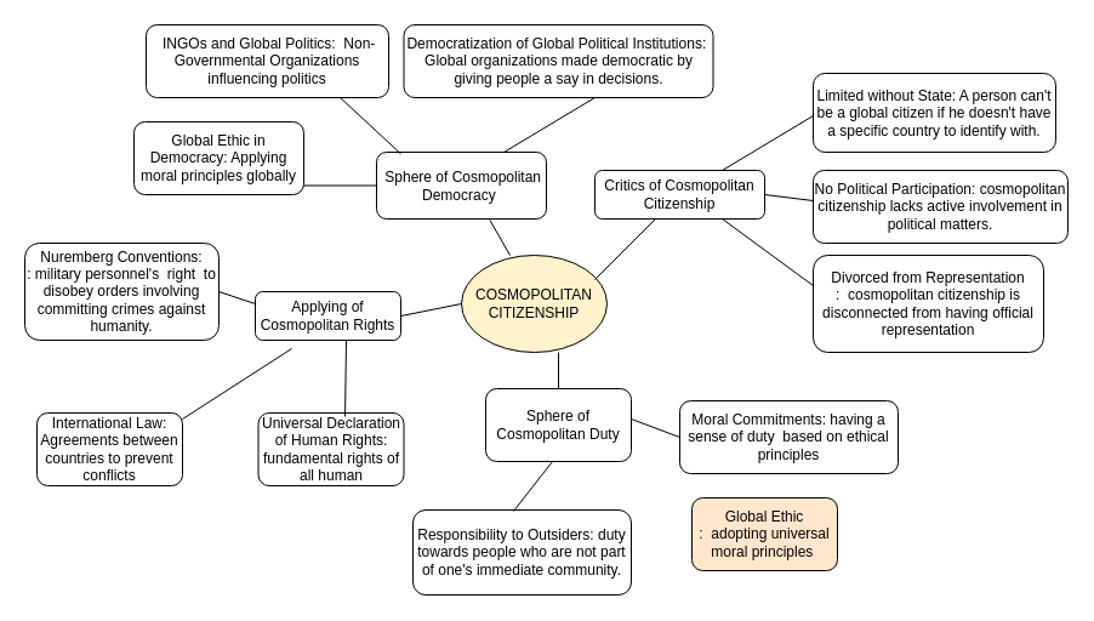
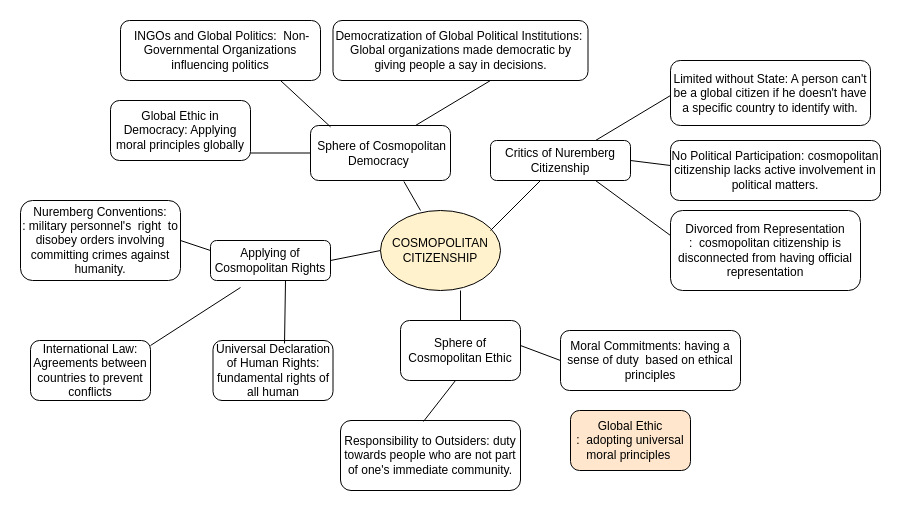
  <mxCell id="0" />
  <mxCell id="1" parent="0" />
  <mxCell id="2" value="COSMOPOLITAN CITIZENSHIP " style="ellipse;whiteSpace=wrap;html=1;fillColor=#fff2cc;" vertex="1" parent="1"><mxGeometry x="380" y="210" width="120" height="80" as="geometry" /></mxCell>
- <mxCell id="3" value="&lt;div&gt;&amp;nbsp;Critics of Cosmopolitan&amp;nbsp;&lt;/div&gt;Citizenship" style="rounded=1;whiteSpace=wrap;html=1;" vertex="1" parent="1"><mxGeometry x="490" y="140" width="140" height="40" as="geometry" /></mxCell>
- <mxCell id="4" value="Sphere of Cosmopolitan Duty" style="rounded=1;whiteSpace=wrap;html=1;" vertex="1" parent="1"><mxGeometry x="400" y="320" width="120" height="60" as="geometry" /></mxCell>
+ <mxCell id="3" value="&lt;div&gt;&amp;nbsp;Critics of Nuremberg&amp;nbsp;&lt;/div&gt;Citizenship" style="rounded=1;whiteSpace=wrap;html=1;" vertex="1" parent="1"><mxGeometry x="490" y="140" width="140" height="40" as="geometry" /></mxCell>
+ <mxCell id="4" value="Sphere of Cosmopolitan Ethic" style="rounded=1;whiteSpace=wrap;html=1;" vertex="1" parent="1"><mxGeometry x="400" y="320" width="120" height="60" as="geometry" /></mxCell>
  <mxCell id="5" value="Divorced from Representation :&amp;nbsp;&amp;nbsp;cosmopolitan citizenship is disconnected from having official representation" style="rounded=1;whiteSpace=wrap;html=1;" vertex="1" parent="1"><mxGeometry x="670" y="210" width="190" height="80" as="geometry" /></mxCell>
  <mxCell id="6" value="No Political Participation:&amp;nbsp;cosmopolitan citizenship lacks active involvement in political matters." style="rounded=1;whiteSpace=wrap;html=1;" vertex="1" parent="1"><mxGeometry x="670" y="140" width="210" height="60" as="geometry" /></mxCell>
  <mxCell id="7" value="Limited without State: A person can't be a global citizen if he doesn't have a specific country to identify with." style="rounded=1;whiteSpace=wrap;html=1;" vertex="1" parent="1"><mxGeometry x="670" y="60" width="200" height="65" as="geometry" /></mxCell>
  <mxCell id="8" value="Applying of Cosmopolitan Rights" style="rounded=1;whiteSpace=wrap;html=1;" vertex="1" parent="1"><mxGeometry x="210" y="240" width="120" height="40" as="geometry" /></mxCell>
  <mxCell id="9" value="Responsibility to Outsiders:&amp;nbsp;duty towards people who are not part of one's immediate community." style="rounded=1;whiteSpace=wrap;html=1;" vertex="1" parent="1"><mxGeometry x="340" y="420" width="180" height="70" as="geometry" /></mxCell>
  <mxCell id="10" value="Global Ethic :&amp;nbsp;&amp;nbsp;adopting universal moral principles&amp;nbsp;" style="rounded=1;whiteSpace=wrap;html=1;fillColor=#ffe6cc;" vertex="1" parent="1"><mxGeometry x="570" y="410" width="120" height="60" as="geometry" /></mxCell>
  <mxCell id="11" value="Moral Commitments:&amp;nbsp;having a sense of duty&amp;nbsp; based on ethical principles" style="rounded=1;whiteSpace=wrap;html=1;" vertex="1" parent="1"><mxGeometry x="560" y="330" width="180" height="60" as="geometry" /></mxCell>
  <mxCell id="12" value="International Law: Agreements between countries to prevent conflicts" style="rounded=1;whiteSpace=wrap;html=1;" vertex="1" parent="1"><mxGeometry x="30" y="340" width="120" height="60" as="geometry" /></mxCell>
  <mxCell id="13" value="&lt;div&gt;Universal Declaration of&lt;span style=&quot;background-color: initial;&quot;&gt;&amp;nbsp;Human Rights: fundamental rights of all human&lt;/span&gt;&lt;/div&gt;" style="rounded=1;whiteSpace=wrap;html=1;" vertex="1" parent="1"><mxGeometry x="212.5" y="340" width="120" height="60" as="geometry" /></mxCell>
  <mxCell id="14" value="Nuremberg Conventions: :&amp;nbsp;military personnel's&amp;nbsp; right&amp;nbsp; to disobey orders involving committing crimes against humanity." style="rounded=1;whiteSpace=wrap;html=1;" vertex="1" parent="1"><mxGeometry y="200" width="160" height="80" as="geometry" x="20" /></mxCell>
  <mxCell id="15" value="&amp;nbsp;Sphere of Cosmopolitan Democracy&amp;nbsp;" style="rounded=1;whiteSpace=wrap;html=1;" vertex="1" parent="1"><mxGeometry x="310" y="125" width="140" height="55" as="geometry" /></mxCell>
  <mxCell id="16" value="&lt;div&gt;Democratization of Global Political&lt;span style=&quot;background-color: initial;&quot;&gt;&amp;nbsp;Institutions:&amp;nbsp;&lt;/span&gt;&lt;/div&gt;Global organizations made democratic by giving people a say in decisions." style="rounded=1;whiteSpace=wrap;html=1;" vertex="1" parent="1"><mxGeometry x="332.5" y="20" width="255" height="60" as="geometry" /></mxCell>
  <mxCell id="17" value="&amp;nbsp;INGOs and Global Politics:&amp;nbsp;&amp;nbsp;Non-Governmental Organizations influencing politics" style="rounded=1;whiteSpace=wrap;html=1;" vertex="1" parent="1"><mxGeometry x="120" y="20" width="200" height="60" as="geometry" /></mxCell>
  <mxCell id="18" value="Global Ethic in Democracy: Applying moral principles globally" style="rounded=1;whiteSpace=wrap;html=1;" vertex="1" parent="1"><mxGeometry x="110" y="100" width="140" height="60" as="geometry" /></mxCell>
  <mxCell id="19" value="" style="endArrow=none;html=1;rounded=0;" edge="1" parent="1"><mxGeometry width="50" height="50" relative="1" as="geometry"><mxPoint x="490" y="230" as="sourcePoint" /><mxPoint x="540" y="180" as="targetPoint" /></mxGeometry></mxCell>
  <mxCell id="20" value="" style="endArrow=none;html=1;rounded=0;exitX=1;exitY=0.5;exitDx=0;exitDy=0;" edge="1" parent="1" source="8"><mxGeometry width="50" height="50" relative="1" as="geometry"><mxPoint x="330" y="300" as="sourcePoint" /><mxPoint x="380" y="250" as="targetPoint" /></mxGeometry></mxCell>
  <mxCell id="21" value="" style="endArrow=none;html=1;rounded=0;" edge="1" parent="1" source="4"><mxGeometry width="50" height="50" relative="1" as="geometry"><mxPoint x="410" y="340" as="sourcePoint" /><mxPoint x="460" y="290" as="targetPoint" /></mxGeometry></mxCell>
  <mxCell id="22" value="" style="endArrow=none;html=1;rounded=0;entryX=0.667;entryY=1.017;entryDx=0;entryDy=0;entryPerimeter=0;" edge="1" parent="1" target="15"><mxGeometry width="50" height="50" relative="1" as="geometry"><mxPoint x="420" y="210" as="sourcePoint" /><mxPoint x="470" y="160" as="targetPoint" /></mxGeometry></mxCell>
  <mxCell id="23" value="" style="endArrow=none;html=1;rounded=0;exitX=0.75;exitY=0;exitDx=0;exitDy=0;" edge="1" parent="1" source="15"><mxGeometry width="50" height="50" relative="1" as="geometry"><mxPoint x="440" y="130" as="sourcePoint" /><mxPoint x="490" y="80" as="targetPoint" /></mxGeometry></mxCell>
  <mxCell id="24" value="" style="endArrow=none;html=1;rounded=0;exitX=0.75;exitY=0;exitDx=0;exitDy=0;" edge="1" parent="1"><mxGeometry width="50" height="50" relative="1" as="geometry"><mxPoint x="595" y="140" as="sourcePoint" /><mxPoint x="670" y="95" as="targetPoint" /></mxGeometry></mxCell>
  <mxCell id="25" value="" style="endArrow=none;html=1;rounded=0;exitX=0.75;exitY=1;exitDx=0;exitDy=0;" edge="1" parent="1" source="3"><mxGeometry width="50" height="50" relative="1" as="geometry"><mxPoint x="595" y="280" as="sourcePoint" /><mxPoint x="670" y="235" as="targetPoint" /></mxGeometry></mxCell>
  <mxCell id="26" value="" style="endArrow=none;html=1;rounded=0;exitX=1;exitY=0.5;exitDx=0;exitDy=0;" edge="1" parent="1" source="3"><mxGeometry width="50" height="50" relative="1" as="geometry"><mxPoint x="595" y="210" as="sourcePoint" /><mxPoint x="670" y="165" as="targetPoint" /></mxGeometry></mxCell>
  <mxCell id="27" value="" style="endArrow=none;html=1;rounded=0;exitX=0.461;exitY=0.014;exitDx=0;exitDy=0;exitPerimeter=0;" edge="1" parent="1" source="9"><mxGeometry width="50" height="50" relative="1" as="geometry"><mxPoint x="380" y="425" as="sourcePoint" /><mxPoint x="455" y="380" as="targetPoint" /></mxGeometry></mxCell>
  <mxCell id="28" value="" style="endArrow=none;html=1;rounded=0;exitX=0.75;exitY=0;exitDx=0;exitDy=0;entryX=0;entryY=0.5;entryDx=0;entryDy=0;" edge="1" parent="1" target="11"><mxGeometry width="50" height="50" relative="1" as="geometry"><mxPoint x="520" y="345" as="sourcePoint" /><mxPoint x="595" y="300" as="targetPoint" /></mxGeometry></mxCell>
  <mxCell id="29" value="" style="endArrow=none;html=1;rounded=0;exitX=0.596;exitY=0.05;exitDx=0;exitDy=0;exitPerimeter=0;" edge="1" parent="1" source="13"><mxGeometry width="50" height="50" relative="1" as="geometry"><mxPoint x="210" y="325" as="sourcePoint" /><mxPoint x="285" y="280" as="targetPoint" /></mxGeometry></mxCell>
  <mxCell id="30" value="" style="endArrow=none;html=1;rounded=0;exitX=0.75;exitY=0;exitDx=0;exitDy=0;entryX=0.25;entryY=1.175;entryDx=0;entryDy=0;entryPerimeter=0;" edge="1" parent="1" target="8"><mxGeometry width="50" height="50" relative="1" as="geometry"><mxPoint x="150" y="345" as="sourcePoint" /><mxPoint x="225" y="300" as="targetPoint" /></mxGeometry></mxCell>
  <mxCell id="31" value="" style="endArrow=none;html=1;rounded=0;exitX=1;exitY=0.5;exitDx=0;exitDy=0;entryX=0;entryY=0.25;entryDx=0;entryDy=0;" edge="1" parent="1" source="14" target="8"><mxGeometry width="50" height="50" relative="1" as="geometry"><mxPoint x="180" y="255" as="sourcePoint" /><mxPoint x="255" y="210" as="targetPoint" /></mxGeometry></mxCell>
  <mxCell id="32" value="" style="endArrow=none;html=1;rounded=0;exitX=0.75;exitY=0;exitDx=0;exitDy=0;entryX=0;entryY=0.5;entryDx=0;entryDy=0;" edge="1" parent="1" target="15"><mxGeometry width="50" height="50" relative="1" as="geometry"><mxPoint x="250" y="152.5" as="sourcePoint" /><mxPoint x="325" y="107.5" as="targetPoint" /></mxGeometry></mxCell>
  <mxCell id="33" value="" style="endArrow=none;html=1;rounded=0;exitX=0.75;exitY=0;exitDx=0;exitDy=0;entryX=0.143;entryY=0.025;entryDx=0;entryDy=0;entryPerimeter=0;" edge="1" parent="1" target="15"><mxGeometry width="50" height="50" relative="1" as="geometry"><mxPoint x="280" y="80" as="sourcePoint" /><mxPoint x="355" y="35" as="targetPoint" /></mxGeometry></mxCell>
